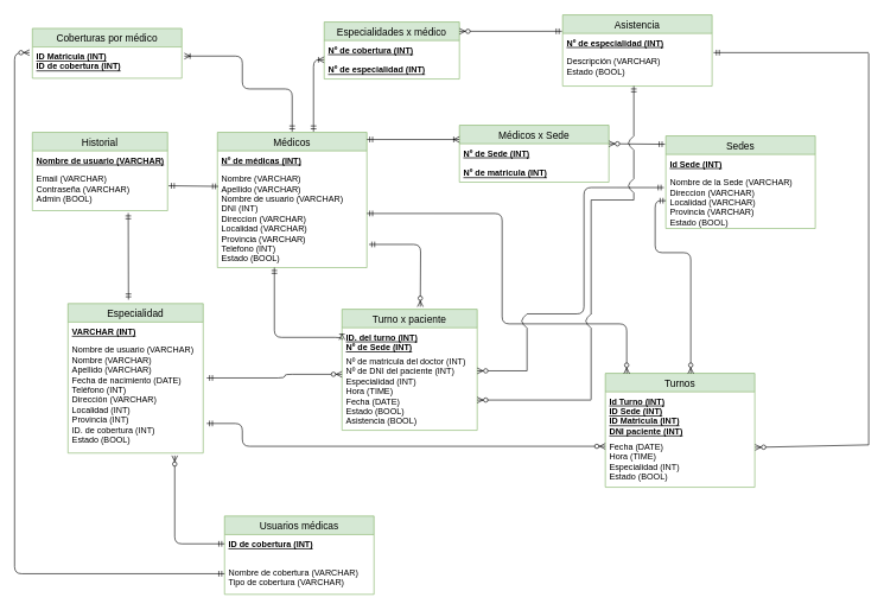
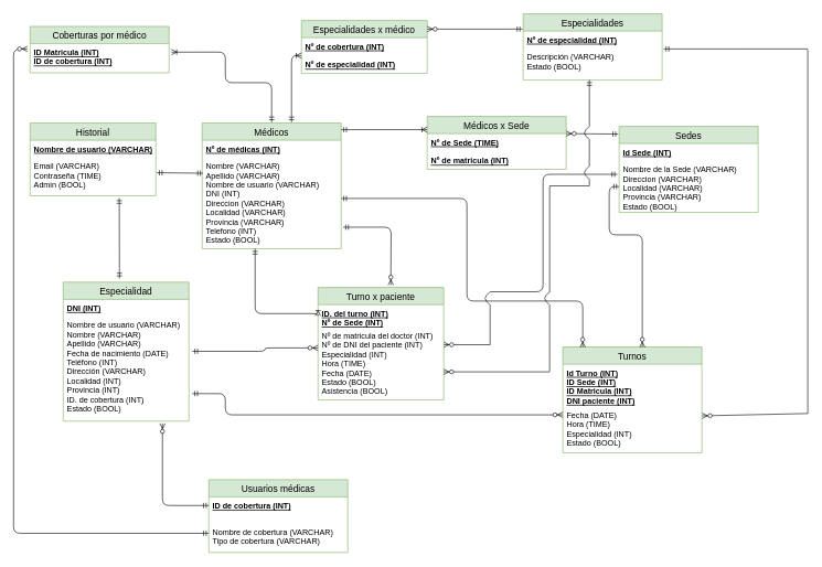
  <mxCell id="0" />
  <mxCell id="1" parent="0" />
  <mxCell id="2" value="Especialidades x médico" style="swimlane;fontStyle=0;childLayout=stackLayout;horizontal=1;startSize=26;fillColor=#d5e8d4;horizontalStack=0;resizeParent=1;resizeParentMax=0;resizeLast=0;collapsible=1;marginBottom=0;swimlaneFillColor=#ffffff;align=center;fontSize=14;strokeColor=#82b366;" vertex="1" parent="1"><mxGeometry x="455" y="30" width="190" height="80" as="geometry" /></mxCell>
  <mxCell id="3" value="Nº de cobertura (INT)&#10;&#10;Nº de especialidad (INT)" style="text;strokeColor=none;fillColor=none;spacingLeft=4;spacingRight=4;overflow=hidden;rotatable=0;points=[[0,0.5],[1,0.5]];portConstraint=eastwest;fontSize=12;fontStyle=5" vertex="1" parent="2"><mxGeometry y="26" width="190" height="54" as="geometry" /></mxCell>
- <mxCell id="4" value="Asistencia" style="swimlane;fontStyle=0;childLayout=stackLayout;horizontal=1;startSize=26;fillColor=#d5e8d4;horizontalStack=0;resizeParent=1;resizeParentMax=0;resizeLast=0;collapsible=1;marginBottom=0;swimlaneFillColor=#ffffff;align=center;fontSize=14;strokeColor=#82b366;" vertex="1" parent="1"><mxGeometry x="790" y="20" width="210" height="100" as="geometry" /></mxCell>
+ <mxCell id="4" value="Especialidades" style="swimlane;fontStyle=0;childLayout=stackLayout;horizontal=1;startSize=26;fillColor=#d5e8d4;horizontalStack=0;resizeParent=1;resizeParentMax=0;resizeLast=0;collapsible=1;marginBottom=0;swimlaneFillColor=#ffffff;align=center;fontSize=14;strokeColor=#82b366;" vertex="1" parent="1"><mxGeometry x="790" y="20" width="210" height="100" as="geometry" /></mxCell>
  <mxCell id="5" value="Nº de especialidad (INT)" style="text;strokeColor=none;fillColor=none;spacingLeft=4;spacingRight=4;overflow=hidden;rotatable=0;points=[[0,0.5],[1,0.5]];portConstraint=eastwest;fontSize=12;fontStyle=5" vertex="1" parent="4"><mxGeometry y="26" width="210" height="26" as="geometry" /></mxCell>
  <mxCell id="6" value="Descripción (VARCHAR)&#10;Estado (BOOL)" style="text;strokeColor=none;fillColor=none;spacingLeft=4;spacingRight=4;overflow=hidden;rotatable=0;points=[[0,0.5],[1,0.5]];portConstraint=eastwest;fontSize=12;fontStyle=0" vertex="1" parent="4"><mxGeometry y="52" width="210" height="48" as="geometry" /></mxCell>
  <mxCell id="7" value="Coberturas por médico" style="swimlane;fontStyle=0;childLayout=stackLayout;horizontal=1;startSize=26;fillColor=#d5e8d4;horizontalStack=0;resizeParent=1;resizeParentMax=0;resizeLast=0;collapsible=1;marginBottom=0;swimlaneFillColor=#ffffff;align=center;fontSize=14;strokeColor=#82b366;" vertex="1" parent="1"><mxGeometry x="45" y="39" width="210" height="70" as="geometry" /></mxCell>
  <mxCell id="8" value="ID Matricula (INT)&#10;ID de cobertura (INT)" style="text;strokeColor=none;fillColor=none;spacingLeft=4;spacingRight=4;overflow=hidden;rotatable=0;points=[[0,0.5],[1,0.5]];portConstraint=eastwest;fontSize=12;fontStyle=5" vertex="1" parent="7"><mxGeometry y="26" width="210" height="44" as="geometry" /></mxCell>
  <mxCell id="9" value="" style="group" vertex="1" connectable="0" parent="1"><mxGeometry x="45" y="175" width="1100" height="659" as="geometry" /></mxCell>
  <mxCell id="10" value="" style="group" vertex="1" connectable="0" parent="9"><mxGeometry width="1100" height="659" as="geometry" /></mxCell>
  <mxCell id="11" value="Historial" style="swimlane;fontStyle=0;childLayout=stackLayout;horizontal=1;startSize=26;fillColor=#d5e8d4;horizontalStack=0;resizeParent=1;resizeParentMax=0;resizeLast=0;collapsible=1;marginBottom=0;swimlaneFillColor=#ffffff;align=center;fontSize=14;strokeColor=#82b366;" vertex="1" parent="10"><mxGeometry y="10" width="190" height="110" as="geometry" /></mxCell>
  <mxCell id="12" value="Nombre de usuario (VARCHAR)" style="text;strokeColor=none;fillColor=none;spacingLeft=4;spacingRight=4;overflow=hidden;rotatable=0;points=[[0,0.5],[1,0.5]];portConstraint=eastwest;fontSize=12;fontStyle=5" vertex="1" parent="11"><mxGeometry y="26" width="190" height="26" as="geometry" /></mxCell>
- <mxCell id="13" value="Email (VARCHAR)&#10;Contraseña (VARCHAR)&#10;Admin (BOOL)" style="text;strokeColor=none;fillColor=none;spacingLeft=4;spacingRight=4;overflow=hidden;rotatable=0;points=[[0,0.5],[1,0.5]];portConstraint=eastwest;fontSize=12;" vertex="1" parent="11"><mxGeometry y="52" width="190" height="58" as="geometry" /></mxCell>
+ <mxCell id="13" value="Email (VARCHAR)&#10;Contraseña (TIME)&#10;Admin (BOOL)" style="text;strokeColor=none;fillColor=none;spacingLeft=4;spacingRight=4;overflow=hidden;rotatable=0;points=[[0,0.5],[1,0.5]];portConstraint=eastwest;fontSize=12;" vertex="1" parent="11"><mxGeometry y="52" width="190" height="58" as="geometry" /></mxCell>
  <mxCell id="14" value="Especialidad" style="swimlane;fontStyle=0;childLayout=stackLayout;horizontal=1;startSize=26;fillColor=#d5e8d4;horizontalStack=0;resizeParent=1;resizeParentMax=0;resizeLast=0;collapsible=1;marginBottom=0;swimlaneFillColor=#ffffff;align=center;fontSize=14;strokeColor=#82b366;" vertex="1" parent="10"><mxGeometry x="50" y="250.5" width="190" height="210" as="geometry" /></mxCell>
- <mxCell id="15" value="VARCHAR (INT)" style="text;strokeColor=none;fillColor=none;spacingLeft=4;spacingRight=4;overflow=hidden;rotatable=0;points=[[0,0.5],[1,0.5]];portConstraint=eastwest;fontSize=12;fontStyle=5" vertex="1" parent="14"><mxGeometry y="26" width="190" height="26" as="geometry" /></mxCell>
+ <mxCell id="15" value="DNI (INT)" style="text;strokeColor=none;fillColor=none;spacingLeft=4;spacingRight=4;overflow=hidden;rotatable=0;points=[[0,0.5],[1,0.5]];portConstraint=eastwest;fontSize=12;fontStyle=5" vertex="1" parent="14"><mxGeometry y="26" width="190" height="26" as="geometry" /></mxCell>
  <mxCell id="16" value="Nombre de usuario (VARCHAR)&#10;Nombre (VARCHAR)&#10;Apellido (VARCHAR)&#10;Fecha de nacimiento (DATE)&#10;Teléfono (INT)&#10;Dirección (VARCHAR)&#10;Localidad (INT)&#10;Provincia (INT)&#10;ID. de cobertura (INT)&#10;Estado (BOOL)" style="text;strokeColor=none;fillColor=none;spacingLeft=4;spacingRight=4;overflow=hidden;rotatable=0;points=[[0,0.5],[1,0.5]];portConstraint=eastwest;fontSize=12;" vertex="1" parent="14"><mxGeometry y="52" width="190" height="158" as="geometry" /></mxCell>
  <mxCell id="17" value="Turno x paciente" style="swimlane;fontStyle=0;childLayout=stackLayout;horizontal=1;startSize=26;fillColor=#d5e8d4;horizontalStack=0;resizeParent=1;resizeParentMax=0;resizeLast=0;collapsible=1;marginBottom=0;swimlaneFillColor=#ffffff;align=center;fontSize=14;strokeColor=#82b366;" vertex="1" parent="10"><mxGeometry x="435" y="258.5" width="190" height="170" as="geometry" /></mxCell>
  <mxCell id="18" value="ID. del turno (INT)&#10;Nº de Sede (INT)" style="text;strokeColor=none;fillColor=none;spacingLeft=4;spacingRight=4;overflow=hidden;rotatable=0;points=[[0,0.5],[1,0.5]];portConstraint=eastwest;fontSize=12;fontStyle=5" vertex="1" parent="17"><mxGeometry y="26" width="190" height="34" as="geometry" /></mxCell>
  <mxCell id="19" value="Nº de matricula del doctor (INT)&#10;Nº de DNI del paciente (INT)&#10;Especialidad (INT)&#10;Hora (TIME)&#10;Fecha (DATE)&#10;Estado (BOOL)&#10;Asistencia (BOOL)" style="text;strokeColor=none;fillColor=none;spacingLeft=4;spacingRight=4;overflow=hidden;rotatable=0;points=[[0,0.5],[1,0.5]];portConstraint=eastwest;fontSize=12;" vertex="1" parent="17"><mxGeometry y="60" width="190" height="110" as="geometry" /></mxCell>
  <mxCell id="20" value="Usuarios médicas" style="swimlane;fontStyle=0;childLayout=stackLayout;horizontal=1;startSize=26;fillColor=#d5e8d4;horizontalStack=0;resizeParent=1;resizeParentMax=0;resizeLast=0;collapsible=1;marginBottom=0;swimlaneFillColor=#ffffff;align=center;fontSize=14;strokeColor=#82b366;" vertex="1" parent="10"><mxGeometry x="270" y="549" width="210" height="110" as="geometry" /></mxCell>
  <mxCell id="21" value="ID de cobertura (INT)" style="text;strokeColor=none;fillColor=none;spacingLeft=4;spacingRight=4;overflow=hidden;rotatable=0;points=[[0,0.5],[1,0.5]];portConstraint=eastwest;fontSize=12;fontStyle=5" vertex="1" parent="20"><mxGeometry y="26" width="210" height="26" as="geometry" /></mxCell>
  <mxCell id="22" value="&#10;Nombre de cobertura (VARCHAR)&#10;Tipo de cobertura (VARCHAR)" style="text;strokeColor=none;fillColor=none;spacingLeft=4;spacingRight=4;overflow=hidden;rotatable=0;points=[[0,0.5],[1,0.5]];portConstraint=eastwest;fontSize=12;fontStyle=0" vertex="1" parent="20"><mxGeometry y="52" width="210" height="58" as="geometry" /></mxCell>
  <mxCell id="23" value="Sedes" style="swimlane;fontStyle=0;childLayout=stackLayout;horizontal=1;startSize=26;fillColor=#d5e8d4;horizontalStack=0;resizeParent=1;resizeParentMax=0;resizeLast=0;collapsible=1;marginBottom=0;swimlaneFillColor=#ffffff;align=center;fontSize=14;strokeColor=#82b366;" vertex="1" parent="10"><mxGeometry x="890" y="15" width="210" height="130" as="geometry" /></mxCell>
  <mxCell id="24" value="Id Sede (INT)&#10;" style="text;strokeColor=none;fillColor=none;spacingLeft=4;spacingRight=4;overflow=hidden;rotatable=0;points=[[0,0.5],[1,0.5]];portConstraint=eastwest;fontSize=12;fontStyle=5" vertex="1" parent="23"><mxGeometry y="26" width="210" height="26" as="geometry" /></mxCell>
  <mxCell id="25" value="Nombre de la Sede (VARCHAR)&#10;Direccion (VARCHAR)&#10;Localidad (VARCHAR)&#10;Provincia (VARCHAR)&#10;Estado (BOOL)" style="text;strokeColor=none;fillColor=none;spacingLeft=4;spacingRight=4;overflow=hidden;rotatable=0;points=[[0,0.5],[1,0.5]];portConstraint=eastwest;fontSize=12;fontStyle=0" vertex="1" parent="23"><mxGeometry y="52" width="210" height="78" as="geometry" /></mxCell>
  <mxCell id="26" value="Médicos" style="swimlane;fontStyle=0;childLayout=stackLayout;horizontal=1;startSize=26;fillColor=#d5e8d4;horizontalStack=0;resizeParent=1;resizeParentMax=0;resizeLast=0;collapsible=1;marginBottom=0;swimlaneFillColor=#ffffff;align=center;fontSize=14;strokeColor=#82b366;" vertex="1" parent="10"><mxGeometry x="260" y="10" width="210" height="190" as="geometry" /></mxCell>
  <mxCell id="27" value="Nº de médicas (INT)" style="text;strokeColor=none;fillColor=none;spacingLeft=4;spacingRight=4;overflow=hidden;rotatable=0;points=[[0,0.5],[1,0.5]];portConstraint=eastwest;fontSize=12;fontStyle=5" vertex="1" parent="26"><mxGeometry y="26" width="210" height="26" as="geometry" /></mxCell>
  <mxCell id="28" value="Nombre (VARCHAR)&#10;Apellido (VARCHAR)&#10;Nombre de usuario (VARCHAR)&#10;DNI (INT)&#10;Direccion (VARCHAR)&#10;Localidad (VARCHAR)&#10;Provincia (VARCHAR)&#10;Telefono (INT)&#10;Estado (BOOL)" style="text;strokeColor=none;fillColor=none;spacingLeft=4;spacingRight=4;overflow=hidden;rotatable=0;points=[[0,0.5],[1,0.5]];portConstraint=eastwest;fontSize=12;fontStyle=0" vertex="1" parent="26"><mxGeometry y="52" width="210" height="138" as="geometry" /></mxCell>
  <mxCell id="29" value="Médicos x Sede" style="swimlane;fontStyle=0;childLayout=stackLayout;horizontal=1;startSize=26;fillColor=#d5e8d4;horizontalStack=0;resizeParent=1;resizeParentMax=0;resizeLast=0;collapsible=1;marginBottom=0;swimlaneFillColor=#ffffff;align=center;fontSize=14;strokeColor=#82b366;" vertex="1" parent="10"><mxGeometry x="600" width="210" height="80" as="geometry" /></mxCell>
- <mxCell id="30" value="Nº de Sede (INT)&#10;&#10;Nº de matricula (INT)" style="text;strokeColor=none;fillColor=none;spacingLeft=4;spacingRight=4;overflow=hidden;rotatable=0;points=[[0,0.5],[1,0.5]];portConstraint=eastwest;fontSize=12;fontStyle=5" vertex="1" parent="29"><mxGeometry y="26" width="210" height="54" as="geometry" /></mxCell>
+ <mxCell id="30" value="Nº de Sede (TIME)&#10;&#10;Nº de matricula (INT)" style="text;strokeColor=none;fillColor=none;spacingLeft=4;spacingRight=4;overflow=hidden;rotatable=0;points=[[0,0.5],[1,0.5]];portConstraint=eastwest;fontSize=12;fontStyle=5" vertex="1" parent="29"><mxGeometry y="26" width="210" height="54" as="geometry" /></mxCell>
  <mxCell id="31" value="Turnos" style="swimlane;fontStyle=0;childLayout=stackLayout;horizontal=1;startSize=26;fillColor=#d5e8d4;horizontalStack=0;resizeParent=1;resizeParentMax=0;resizeLast=0;collapsible=1;marginBottom=0;swimlaneFillColor=#ffffff;align=center;fontSize=14;strokeColor=#82b366;" vertex="1" parent="10"><mxGeometry x="805" y="348.5" width="210" height="160" as="geometry" /></mxCell>
  <mxCell id="32" value="Id Turno (INT)&#10;ID Sede (INT)&#10;ID Matricula (INT)&#10;DNI paciente (INT)" style="text;strokeColor=none;fillColor=none;spacingLeft=4;spacingRight=4;overflow=hidden;rotatable=0;points=[[0,0.5],[1,0.5]];portConstraint=eastwest;fontSize=12;fontStyle=5" vertex="1" parent="31"><mxGeometry y="26" width="210" height="64" as="geometry" /></mxCell>
  <mxCell id="33" value="Fecha (DATE)&#10;Hora (TIME)&#10;Especialidad (INT)&#10;Estado (BOOL)" style="text;strokeColor=none;fillColor=none;spacingLeft=4;spacingRight=4;overflow=hidden;rotatable=0;points=[[0,0.5],[1,0.5]];portConstraint=eastwest;fontSize=12;fontStyle=0" vertex="1" parent="31"><mxGeometry y="90" width="210" height="70" as="geometry" /></mxCell>
  <mxCell id="34" value="" style="fontSize=12;html=1;endArrow=ERoneToMany;startArrow=ERmandOne;entryX=0;entryY=0.5;entryDx=0;entryDy=0;edgeStyle=orthogonalEdgeStyle;" edge="1" parent="10" source="28" target="18"><mxGeometry width="100" height="100" relative="1" as="geometry"><mxPoint x="390" y="204" as="sourcePoint" /><mxPoint x="730.929" y="126" as="targetPoint" /><Array as="points"><mxPoint x="340" y="298" /></Array></mxGeometry></mxCell>
  <mxCell id="35" value="" style="fontSize=12;html=1;endArrow=ERzeroToMany;startArrow=ERmandOne;exitX=0;exitY=0.5;exitDx=0;exitDy=0;edgeStyle=elbowEdgeStyle;entryX=0.789;entryY=1.022;entryDx=0;entryDy=0;entryPerimeter=0;" edge="1" parent="10" source="21" target="16"><mxGeometry width="100" height="100" relative="1" as="geometry"><mxPoint x="475" y="364" as="sourcePoint" /><mxPoint x="200" y="484" as="targetPoint" /><Array as="points"><mxPoint x="200" y="514" /><mxPoint x="310" y="464" /></Array></mxGeometry></mxCell>
  <mxCell id="36" value="" style="fontSize=12;html=1;endArrow=ERoneToMany;startArrow=ERmandOne;entryX=0;entryY=0.25;entryDx=0;entryDy=0;" edge="1" parent="10" target="29"><mxGeometry width="100" height="100" relative="1" as="geometry"><mxPoint x="470" y="20" as="sourcePoint" /><mxPoint x="549.794" y="135.735" as="targetPoint" /></mxGeometry></mxCell>
  <mxCell id="37" value="" style="fontSize=12;html=1;endArrow=ERzeroToMany;startArrow=ERmandOne;exitX=-0.006;exitY=0.09;exitDx=0;exitDy=0;exitPerimeter=0;" edge="1" parent="10" source="23"><mxGeometry width="100" height="100" relative="1" as="geometry"><mxPoint x="883" y="26" as="sourcePoint" /><mxPoint x="810" y="26" as="targetPoint" /></mxGeometry></mxCell>
  <mxCell id="38" value="" style="fontSize=12;html=1;endArrow=ERzeroToMany;startArrow=ERmandOne;exitX=0;exitY=0.5;exitDx=0;exitDy=0;edgeStyle=orthogonalEdgeStyle;" edge="1" parent="10" source="25"><mxGeometry width="100" height="100" relative="1" as="geometry"><mxPoint x="860" y="192" as="sourcePoint" /><mxPoint x="925" y="349" as="targetPoint" /><Array as="points"><mxPoint x="875" y="106" /><mxPoint x="875" y="179" /><mxPoint x="925" y="179" /></Array></mxGeometry></mxCell>
  <mxCell id="39" value="" style="fontSize=12;html=1;endArrow=ERzeroToMany;startArrow=ERmandOne;exitX=1;exitY=0.449;exitDx=0;exitDy=0;exitPerimeter=0;edgeStyle=orthogonalEdgeStyle;" edge="1" parent="10" source="28"><mxGeometry width="100" height="100" relative="1" as="geometry"><mxPoint x="600.167" y="104.833" as="sourcePoint" /><mxPoint x="835" y="349" as="targetPoint" /><Array as="points"><mxPoint x="660" y="124" /><mxPoint x="660" y="279" /><mxPoint x="835" y="279" /></Array></mxGeometry></mxCell>
  <mxCell id="40" value="" style="fontSize=12;html=1;endArrow=ERzeroToMany;startArrow=ERmandOne;edgeStyle=elbowEdgeStyle;exitX=1.026;exitY=0.737;exitDx=0;exitDy=0;exitPerimeter=0;" edge="1" parent="10" source="16"><mxGeometry width="100" height="100" relative="1" as="geometry"><mxPoint x="245" y="419" as="sourcePoint" /><mxPoint x="805" y="451" as="targetPoint" /><Array as="points"><mxPoint x="295" y="439" /><mxPoint x="510" y="451" /></Array></mxGeometry></mxCell>
  <mxCell id="41" value="" style="edgeStyle=orthogonalEdgeStyle;fontSize=12;html=1;endArrow=ERzeroToMany;startArrow=ERmandOne;exitX=1.014;exitY=0.764;exitDx=0;exitDy=0;exitPerimeter=0;" edge="1" parent="10" source="28"><mxGeometry width="100" height="100" relative="1" as="geometry"><mxPoint x="500" y="245" as="sourcePoint" /><mxPoint x="545" y="255" as="targetPoint" /></mxGeometry></mxCell>
  <mxCell id="42" value="" style="edgeStyle=orthogonalEdgeStyle;fontSize=12;html=1;endArrow=ERmandOne;entryX=-0.013;entryY=0.263;entryDx=0;entryDy=0;entryPerimeter=0;" edge="1" parent="10" target="25"><mxGeometry width="100" height="100" relative="1" as="geometry"><mxPoint x="695" y="265" as="sourcePoint" /><mxPoint x="825" y="131" as="targetPoint" /><Array as="points"><mxPoint x="695" y="265" /><mxPoint x="775" y="265" /><mxPoint x="775" y="87" /></Array></mxGeometry></mxCell>
  <mxCell id="43" value="" style="edgeStyle=orthogonalEdgeStyle;fontSize=12;html=1;endArrow=ERzeroToMany;endFill=1;" edge="1" parent="10"><mxGeometry width="100" height="100" relative="1" as="geometry"><mxPoint x="695" y="345" as="sourcePoint" /><mxPoint x="625" y="345" as="targetPoint" /></mxGeometry></mxCell>
  <mxCell id="44" value="" style="endArrow=none;html=1;" edge="1" parent="10"><mxGeometry width="50" height="50" relative="1" as="geometry"><mxPoint x="695" y="345" as="sourcePoint" /><mxPoint x="695" y="285" as="targetPoint" /></mxGeometry></mxCell>
  <mxCell id="45" value="" style="endArrow=none;html=1;" edge="1" parent="10"><mxGeometry width="50" height="50" relative="1" as="geometry"><mxPoint x="695" y="285" as="sourcePoint" /><mxPoint x="695" y="265" as="targetPoint" /><Array as="points"><mxPoint x="685" y="275" /></Array></mxGeometry></mxCell>
  <mxCell id="46" value="" style="fontSize=12;html=1;endArrow=ERzeroToMany;startArrow=ERmandOne;edgeStyle=elbowEdgeStyle;entryX=0;entryY=0.285;entryDx=0;entryDy=0;entryPerimeter=0;" edge="1" parent="10" target="19"><mxGeometry width="100" height="100" relative="1" as="geometry"><mxPoint x="245" y="355" as="sourcePoint" /><mxPoint x="325" y="312.5" as="targetPoint" /><Array as="points"><mxPoint x="355" y="375" /><mxPoint x="435" y="312.5" /></Array></mxGeometry></mxCell>
  <mxCell id="47" value="" style="fontSize=12;html=1;endArrow=ERzeroToMany;endFill=1;entryX=1.002;entryY=0.2;entryDx=0;entryDy=0;entryPerimeter=0;" edge="1" parent="10"><mxGeometry width="100" height="100" relative="1" as="geometry"><mxPoint x="785" y="386" as="sourcePoint" /><mxPoint x="624.92" y="386" as="targetPoint" /></mxGeometry></mxCell>
  <mxCell id="48" value="" style="endArrow=none;html=1;" edge="1" parent="10"><mxGeometry width="50" height="50" relative="1" as="geometry"><mxPoint x="785" y="385.5" as="sourcePoint" /><mxPoint x="785" y="285" as="targetPoint" /></mxGeometry></mxCell>
  <mxCell id="49" value="" style="endArrow=none;html=1;" edge="1" parent="10"><mxGeometry width="50" height="50" relative="1" as="geometry"><mxPoint x="785" y="285" as="sourcePoint" /><mxPoint x="785" y="265" as="targetPoint" /><Array as="points"><mxPoint x="775" y="275" /></Array></mxGeometry></mxCell>
  <mxCell id="50" value="" style="endArrow=none;html=1;" edge="1" parent="10"><mxGeometry width="50" height="50" relative="1" as="geometry"><mxPoint x="845" y="95" as="sourcePoint" /><mxPoint x="845" y="75" as="targetPoint" /><Array as="points"><mxPoint x="835" y="85" /></Array></mxGeometry></mxCell>
  <mxCell id="51" value="" style="endArrow=none;html=1;" edge="1" parent="10"><mxGeometry width="50" height="50" relative="1" as="geometry"><mxPoint x="845" y="35" as="sourcePoint" /><mxPoint x="845" y="15" as="targetPoint" /><Array as="points"><mxPoint x="835" y="25" /></Array></mxGeometry></mxCell>
  <mxCell id="52" value="" style="endArrow=none;html=1;" edge="1" parent="10"><mxGeometry width="50" height="50" relative="1" as="geometry"><mxPoint x="785.0" y="265.5" as="sourcePoint" /><mxPoint x="785" y="105" as="targetPoint" /></mxGeometry></mxCell>
  <mxCell id="53" value="" style="endArrow=none;html=1;" edge="1" parent="10"><mxGeometry width="50" height="50" relative="1" as="geometry"><mxPoint x="845" y="105" as="sourcePoint" /><mxPoint x="785" y="105" as="targetPoint" /></mxGeometry></mxCell>
  <mxCell id="54" value="" style="endArrow=none;html=1;" edge="1" parent="10"><mxGeometry width="50" height="50" relative="1" as="geometry"><mxPoint x="845" y="105" as="sourcePoint" /><mxPoint x="845.0" y="95" as="targetPoint" /></mxGeometry></mxCell>
  <mxCell id="55" value="" style="endArrow=none;html=1;" edge="1" parent="10"><mxGeometry width="50" height="50" relative="1" as="geometry"><mxPoint x="845" y="75" as="sourcePoint" /><mxPoint x="845" y="35" as="targetPoint" /></mxGeometry></mxCell>
  <mxCell id="56" value="" style="fontSize=12;html=1;endArrow=ERmandOne;startArrow=ERmandOne;entryX=0.709;entryY=1.057;entryDx=0;entryDy=0;entryPerimeter=0;" edge="1" parent="10" target="13"><mxGeometry width="100" height="100" relative="1" as="geometry"><mxPoint x="135" y="245" as="sourcePoint" /><mxPoint x="205" y="145" as="targetPoint" /></mxGeometry></mxCell>
  <mxCell id="57" value="" style="fontSize=12;html=1;endArrow=ERmandOne;startArrow=ERmandOne;entryX=1.007;entryY=0.397;entryDx=0;entryDy=0;entryPerimeter=0;exitX=0.006;exitY=0.173;exitDx=0;exitDy=0;exitPerimeter=0;" edge="1" parent="10" source="28" target="13"><mxGeometry width="100" height="100" relative="1" as="geometry"><mxPoint x="145" y="255" as="sourcePoint" /><mxPoint x="144.71" y="133.306" as="targetPoint" /></mxGeometry></mxCell>
  <mxCell id="58" value="" style="fontSize=12;html=1;endArrow=ERzeroToMany;startArrow=ERmandOne;exitX=0;exitY=0.5;exitDx=0;exitDy=0;edgeStyle=elbowEdgeStyle;entryX=-0.019;entryY=0.182;entryDx=0;entryDy=0;entryPerimeter=0;" edge="1" parent="1" source="22" target="8"><mxGeometry width="100" height="100" relative="1" as="geometry"><mxPoint x="270.088" y="804.853" as="sourcePoint" /><mxPoint x="20" y="184" as="targetPoint" /><Array as="points"><mxPoint x="20" y="594" /><mxPoint x="199.5" y="730.5" /><mxPoint x="309.5" y="680.5" /></Array></mxGeometry></mxCell>
  <mxCell id="59" value="" style="fontSize=12;html=1;endArrow=ERoneToMany;startArrow=ERmandOne;entryX=1.017;entryY=0.292;entryDx=0;entryDy=0;entryPerimeter=0;edgeStyle=orthogonalEdgeStyle;" edge="1" parent="1" target="8"><mxGeometry width="100" height="100" relative="1" as="geometry"><mxPoint x="410" y="184" as="sourcePoint" /><mxPoint x="500" y="134" as="targetPoint" /><Array as="points"><mxPoint x="410" y="124" /><mxPoint x="340" y="124" /><mxPoint x="340" y="78" /></Array></mxGeometry></mxCell>
  <mxCell id="60" value="" style="fontSize=12;html=1;endArrow=ERoneToMany;startArrow=ERmandOne;entryX=0;entryY=0.5;entryDx=0;entryDy=0;edgeStyle=orthogonalEdgeStyle;" edge="1" parent="1" target="3"><mxGeometry width="100" height="100" relative="1" as="geometry"><mxPoint x="440" y="184" as="sourcePoint" /><mxPoint x="268.571" y="87.857" as="targetPoint" /><Array as="points"><mxPoint x="440" y="83" /></Array></mxGeometry></mxCell>
  <mxCell id="61" value="" style="fontSize=12;html=1;endArrow=ERzeroToMany;startArrow=ERmandOne;entryX=1;entryY=0.163;entryDx=0;entryDy=0;entryPerimeter=0;" edge="1" parent="1" target="2"><mxGeometry width="100" height="100" relative="1" as="geometry"><mxPoint x="789" y="43" as="sourcePoint" /><mxPoint x="729" y="55.5" as="targetPoint" /></mxGeometry></mxCell>
  <mxCell id="62" value="" style="endArrow=none;html=1;" edge="1" parent="1"><mxGeometry width="50" height="50" relative="1" as="geometry"><mxPoint x="1220" y="624" as="sourcePoint" /><mxPoint x="1220" y="74" as="targetPoint" /></mxGeometry></mxCell>
  <mxCell id="63" value="" style="fontSize=12;html=1;endArrow=ERzeroToMany;endFill=1;entryX=1.002;entryY=0.2;entryDx=0;entryDy=0;entryPerimeter=0;" edge="1" parent="1" target="33"><mxGeometry width="100" height="100" relative="1" as="geometry"><mxPoint x="1220" y="624" as="sourcePoint" /><mxPoint x="1070" y="634" as="targetPoint" /></mxGeometry></mxCell>
  <mxCell id="64" value="" style="fontSize=12;html=1;endArrow=ERmandOne;entryX=1.01;entryY=0.021;entryDx=0;entryDy=0;entryPerimeter=0;" edge="1" parent="1" target="6"><mxGeometry width="100" height="100" relative="1" as="geometry"><mxPoint x="1220" y="73" as="sourcePoint" /><mxPoint x="1040" y="64" as="targetPoint" /></mxGeometry></mxCell>
  <mxCell id="65" value="" style="fontSize=12;html=1;endArrow=ERmandOne;" edge="1" parent="1"><mxGeometry width="100" height="100" relative="1" as="geometry"><mxPoint x="890" y="190" as="sourcePoint" /><mxPoint x="890" y="120" as="targetPoint" /></mxGeometry></mxCell>
